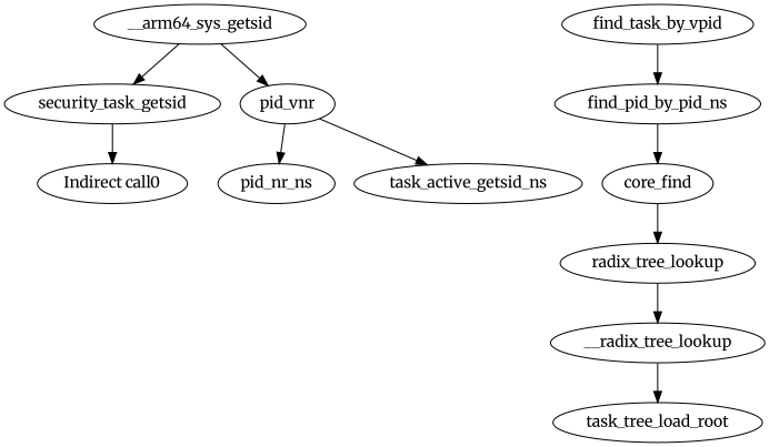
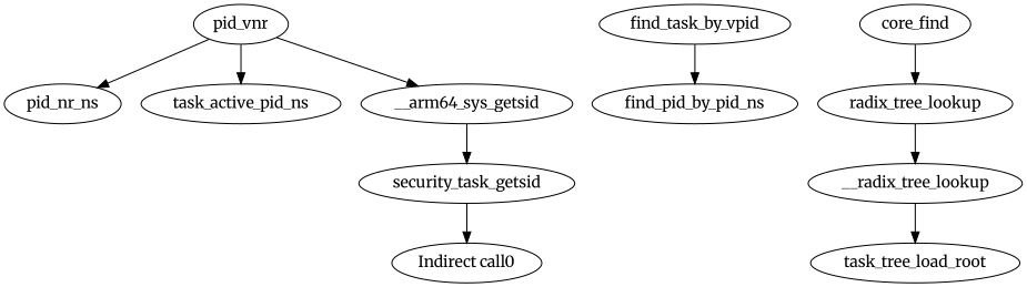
  digraph {
    fontname=Merriweather
    node [color=black fontname=Merriweather]
    edge [color=black fontname=Merriweather]
    security_task_getsid
    "Indirect call0"
    pid_vnr
    pid_nr_ns
-   task_active_pid_ns [label=task_active_getsid_ns]
+   task_active_pid_ns
    n6 [label=find_pid_by_pid_ns]
    n7 [label=core_find]
    radix_tree_lookup
    __radix_tree_lookup
    n10 [label=task_tree_load_root]
    __arm64_sys_getsid
    find_task_by_vpid
    security_task_getsid -> "Indirect call0"
    pid_vnr -> pid_nr_ns
    pid_vnr -> task_active_pid_ns
-   n6 -> n7
    n7 -> radix_tree_lookup
    radix_tree_lookup -> __radix_tree_lookup
    __radix_tree_lookup -> n10
    __arm64_sys_getsid -> security_task_getsid
-   __arm64_sys_getsid -> pid_vnr
+   pid_vnr -> __arm64_sys_getsid
    find_task_by_vpid -> n6
  }
